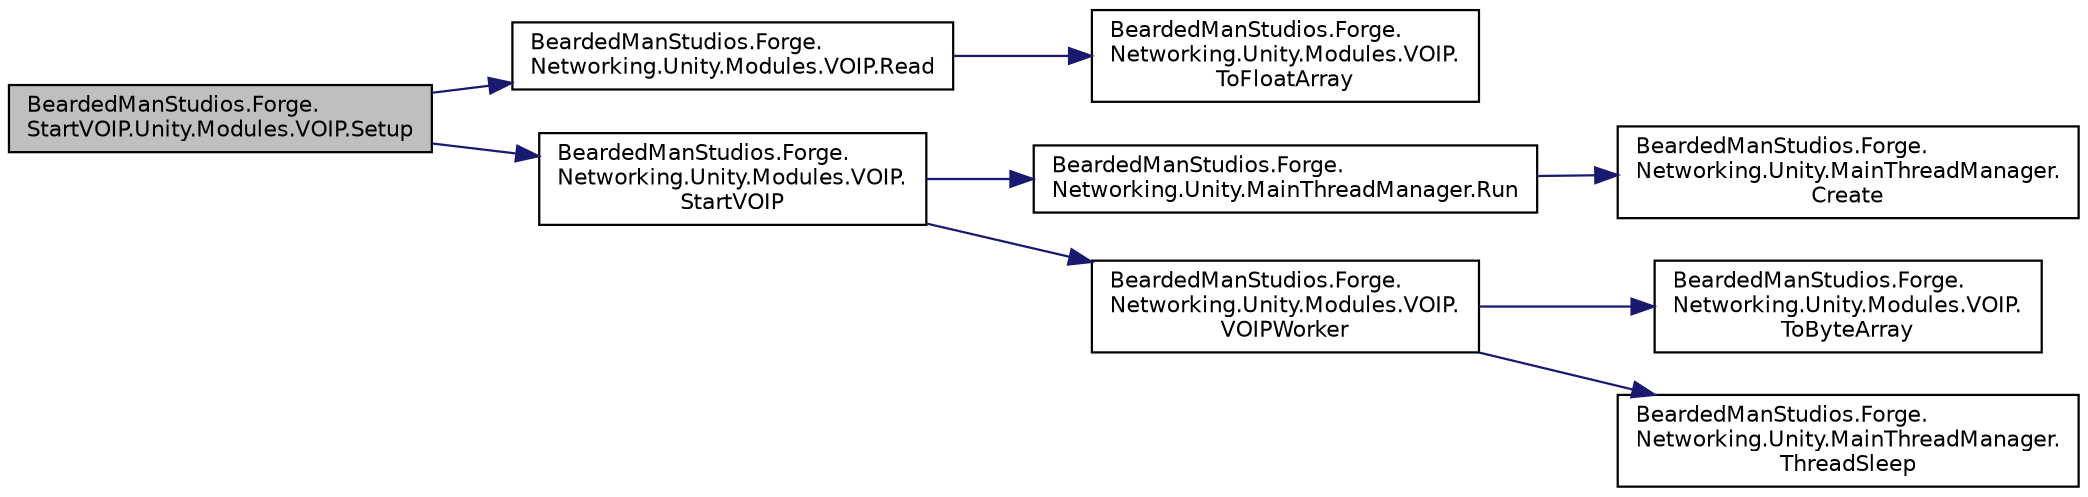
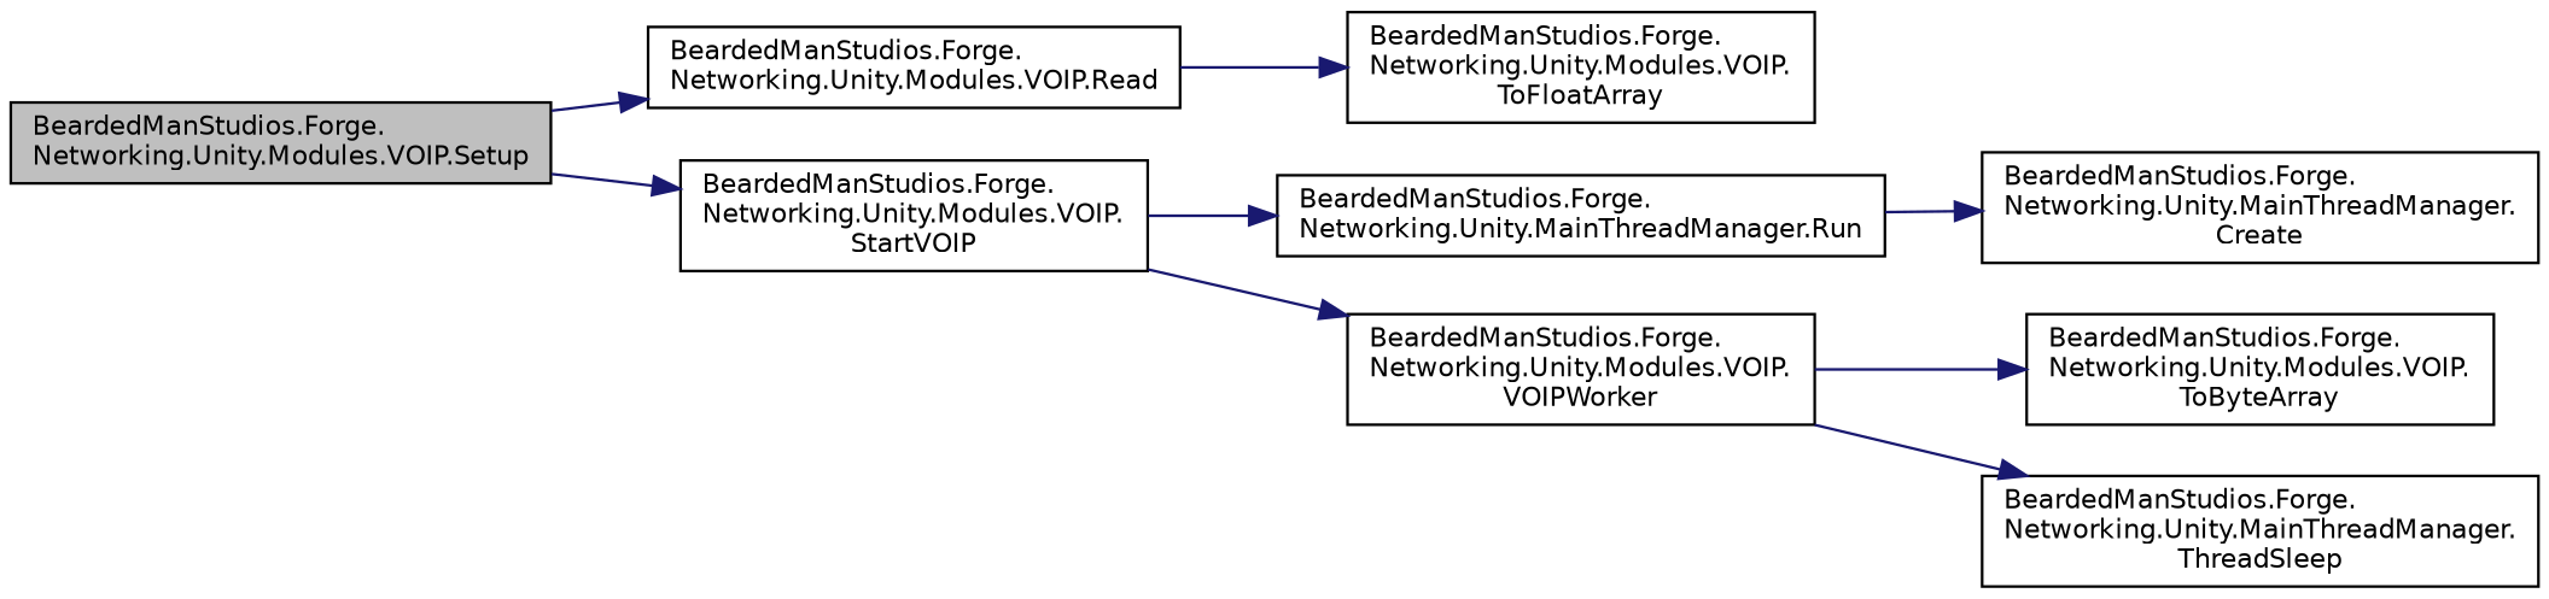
  digraph {
    rankdir=LR
    node [color=black fillcolor=white fontname=Helvetica fontsize=10 shape=record style=filled]
    edge [color=midnightblue fontname=Helvetica fontsize=10 labelfontname=Helvetica labelfontsize=10 style=solid]
-   n1 [fillcolor=grey75 fontcolor=black height=0.2 label="BeardedManStudios.Forge.\lStartVOIP.Unity.Modules.VOIP.Setup" width=0.4]
+   n1 [fillcolor=grey75 fontcolor=black height=0.2 label="BeardedManStudios.Forge.\lNetworking.Unity.Modules.VOIP.Setup" width=0.4]
    n2 [height=0.2 label="BeardedManStudios.Forge.\lNetworking.Unity.Modules.VOIP.Read" width=0.4]
    n3 [height=0.2 label="BeardedManStudios.Forge.\lNetworking.Unity.Modules.VOIP.\lStartVOIP" width=0.4]
    n4 [height=0.2 label="BeardedManStudios.Forge.\lNetworking.Unity.Modules.VOIP.\lToFloatArray" width=0.4]
    n5 [height=0.2 label="BeardedManStudios.Forge.\lNetworking.Unity.MainThreadManager.Run" width=0.4]
    n6 [height=0.2 label="BeardedManStudios.Forge.\lNetworking.Unity.Modules.VOIP.\lVOIPWorker" width=0.4]
    n7 [height=0.2 label="BeardedManStudios.Forge.\lNetworking.Unity.MainThreadManager.\lCreate" width=0.4]
    n8 [height=0.2 label="BeardedManStudios.Forge.\lNetworking.Unity.Modules.VOIP.\lToByteArray" width=0.4]
    n9 [height=0.2 label="BeardedManStudios.Forge.\lNetworking.Unity.MainThreadManager.\lThreadSleep" width=0.4]
    n1 -> n2
    n1 -> n3
    n2 -> n4
    n3 -> n5
    n3 -> n6
    n5 -> n7
    n6 -> n8
    n6 -> n9
  }
